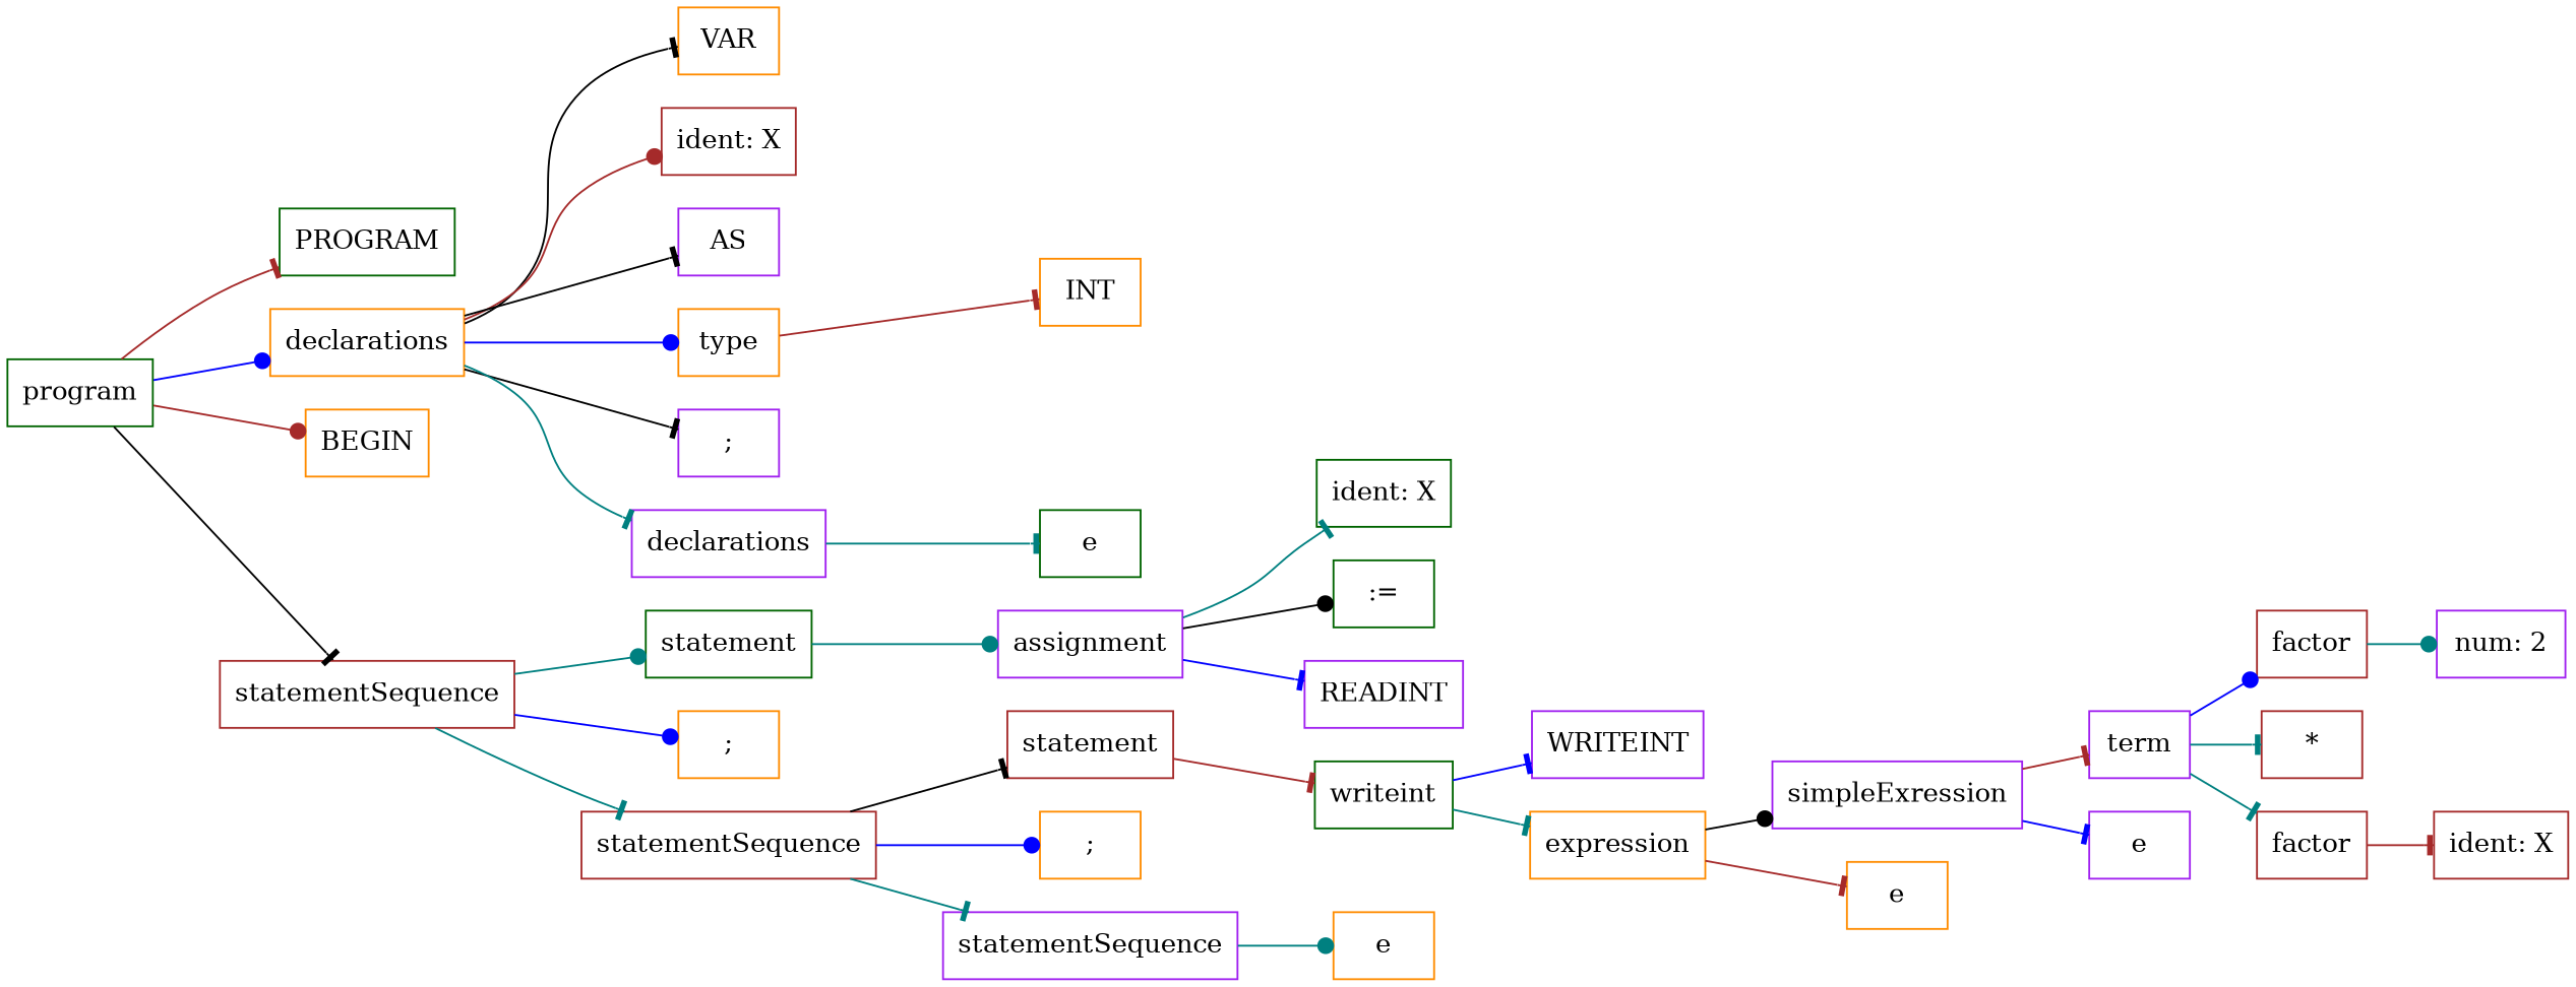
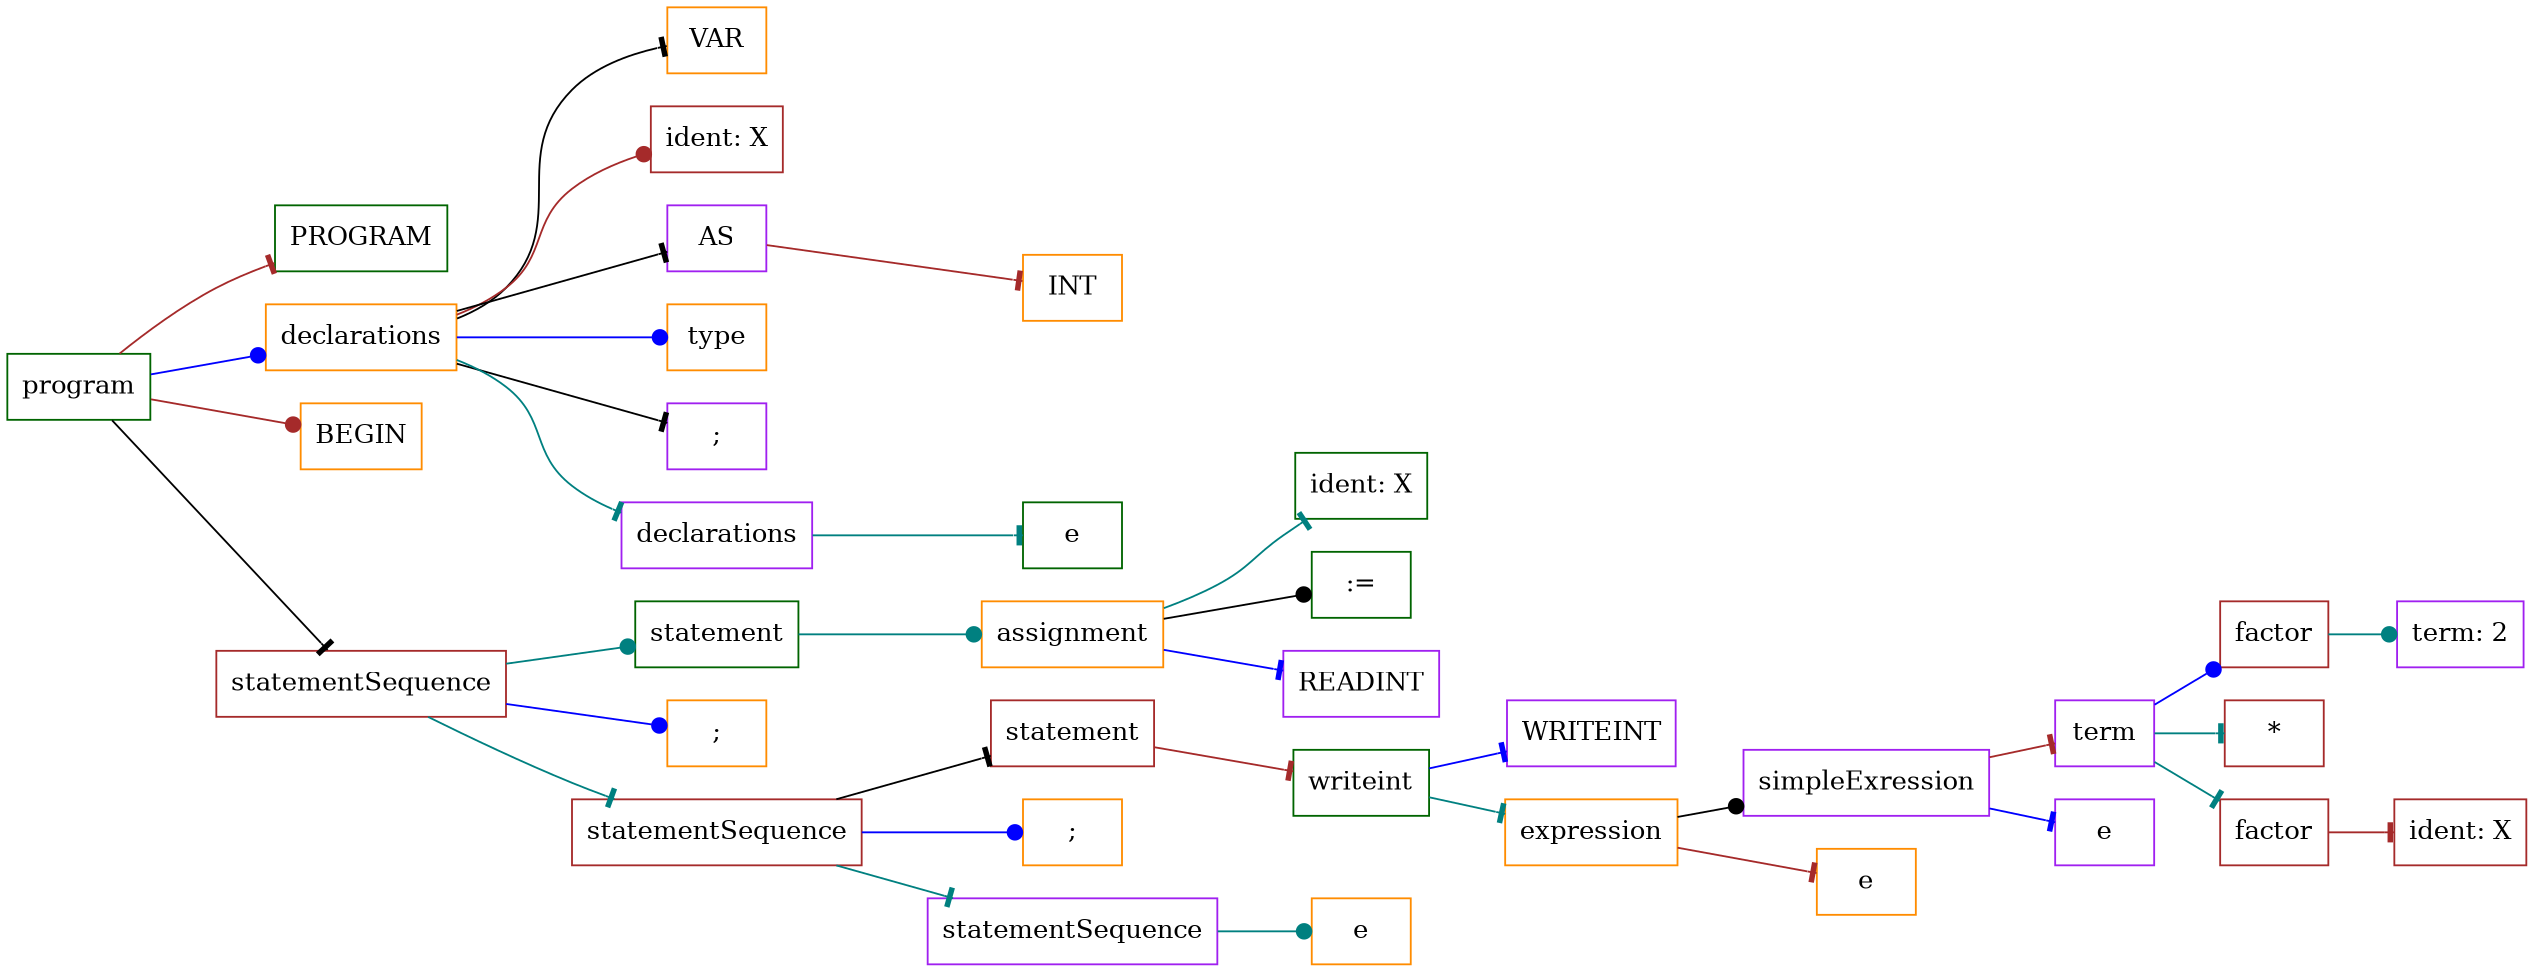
  digraph {
    ordering=out
    rankdir=LR
    node [color=darkorange fillcolor="/x11/white" shape=box style=filled]
    edge [arrowhead=tee color=teal]
    n1 [color=darkgreen label=program]
    n2 [color=darkgreen label=PROGRAM]
    n3 [label=declarations]
    n4 [label=BEGIN]
    n5 [color=brown label=statementSequence]
    n6 [label=VAR]
    n7 [color=brown label="ident: X"]
    n8 [color=purple label=AS]
    n9 [label=type]
    n10 [color=purple label=";"]
    n11 [color=purple label=declarations]
    n12 [color=darkgreen label=statement]
    n13 [label=";"]
    n14 [color=brown label=statementSequence]
    n15 [label=INT]
    n16 [color=darkgreen label=e]
-   n17 [color=purple label=assignment]
+   n17 [label=assignment]
    n18 [color=brown label=statement]
    n19 [label=";"]
    n20 [color=purple label=statementSequence]
    n21 [color=darkgreen label="ident: X"]
    n22 [color=darkgreen label=":="]
    n23 [color=purple label=READINT]
    n24 [color=darkgreen label=writeint]
    n25 [label=e]
    n26 [color=purple label=WRITEINT]
    n27 [label=expression]
    n28 [color=purple label=simpleExression]
    n29 [label=e]
    n30 [color=purple label=term]
    n31 [color=purple label=e]
    n32 [color=brown label=factor]
    n33 [color=brown label="*"]
    n34 [color=brown label=factor]
-   n35 [color=purple label="num: 2"]
+   n35 [color=purple label="term: 2"]
    n36 [color=brown label="ident: X"]
    n1 -> n2 [color=brown]
    n1 -> n3 [arrowhead=dot color=blue]
    n1 -> n4 [arrowhead=dot color=brown]
    n1 -> n5 [color=black]
    n3 -> n6 [color=black]
    n3 -> n7 [arrowhead=dot color=brown]
    n3 -> n8 [color=black]
    n3 -> n9 [arrowhead=dot color=blue]
    n3 -> n10 [color=black]
    n3 -> n11
    n5 -> n12 [arrowhead=dot]
    n5 -> n13 [arrowhead=dot color=blue]
    n5 -> n14
-   n9 -> n15 [color=brown]
+   n8 -> n15 [color=brown]
    n11 -> n16
    n12 -> n17 [arrowhead=dot]
    n14 -> n18 [color=black]
    n14 -> n19 [arrowhead=dot color=blue]
    n14 -> n20
    n17 -> n21
    n17 -> n22 [arrowhead=dot color=black]
    n17 -> n23 [color=blue]
    n18 -> n24 [color=brown]
    n20 -> n25 [arrowhead=dot]
    n24 -> n26 [color=blue]
    n24 -> n27
    n27 -> n28 [arrowhead=dot color=black]
    n27 -> n29 [color=brown]
    n28 -> n30 [color=brown]
    n28 -> n31 [color=blue]
    n30 -> n32 [arrowhead=dot color=blue]
    n30 -> n33
    n30 -> n34
    n32 -> n35 [arrowhead=dot]
    n34 -> n36 [color=brown]
  }
